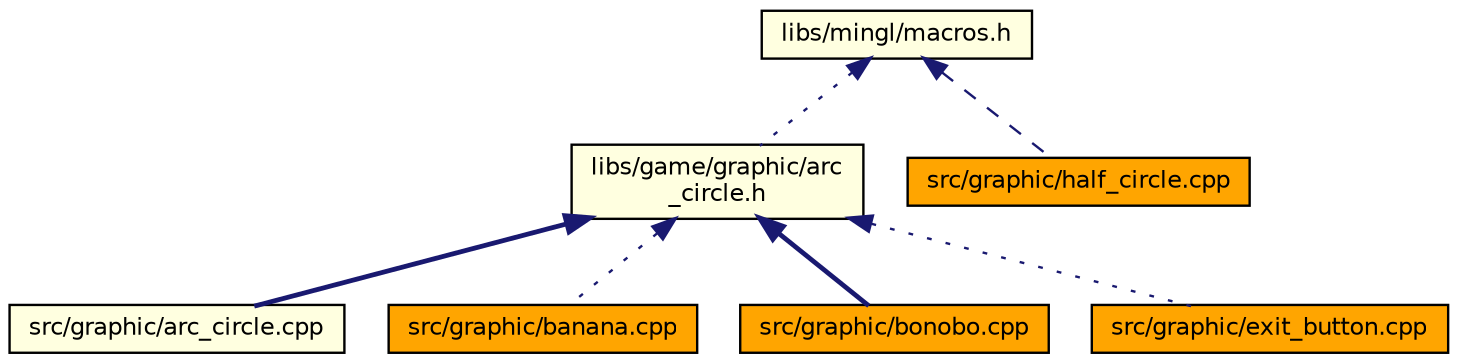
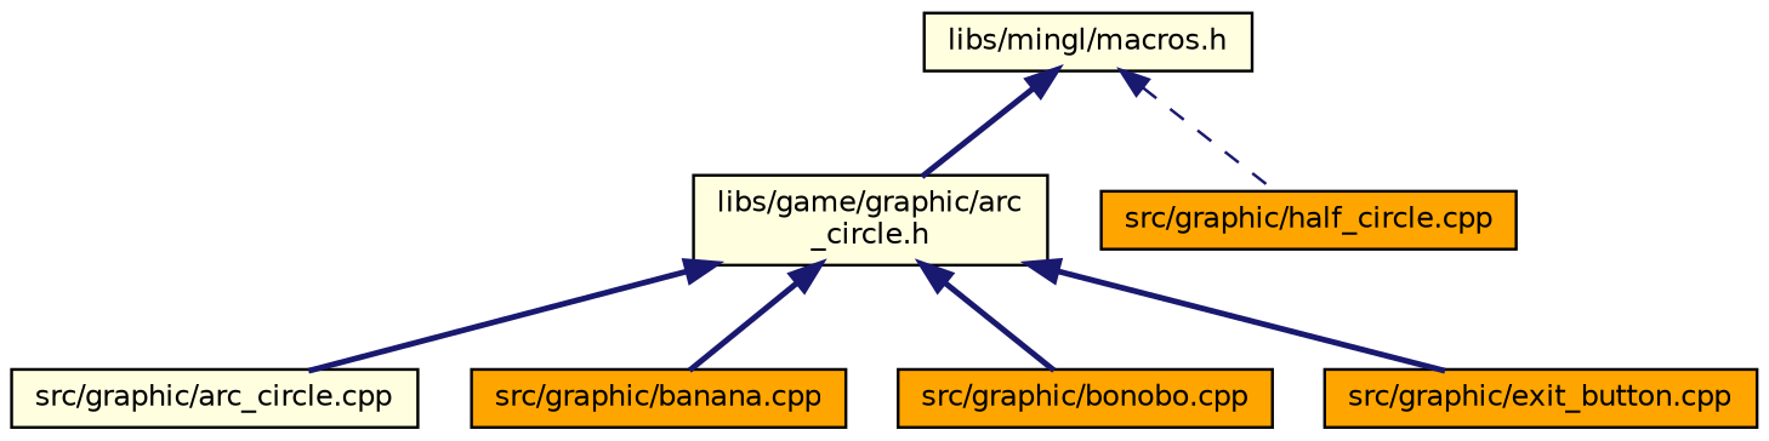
  digraph {
    node [color=black fillcolor=orange fontname=Helvetica fontsize=10 shape=record style=filled]
    edge [color=midnightblue dir=back fontname=Helvetica fontsize=10 labelfontname=Helvetica labelfontsize=10 style=bold]
    n1 [fillcolor=lightyellow fontcolor=black height=0.2 label="libs/mingl/macros.h" width=0.4]
    n2 [fillcolor=lightyellow height=0.2 label="libs/game/graphic/arc\l_circle.h" width=0.4]
    n3 [height=0.2 label="src/graphic/half_circle.cpp" width=0.4]
    n4 [fillcolor=lightyellow height=0.2 label="src/graphic/arc_circle.cpp" width=0.4]
    n5 [height=0.2 label="src/graphic/banana.cpp" width=0.4]
    n6 [height=0.2 label="src/graphic/bonobo.cpp" width=0.4]
    n7 [height=0.2 label="src/graphic/exit_button.cpp" width=0.4]
-   n1 -> n2 [style=dotted]
+   n1 -> n2
    n1 -> n3 [style=dashed]
    n2 -> n4
-   n2 -> n5 [style=dotted]
+   n2 -> n5
    n2 -> n6
-   n2 -> n7 [style=dotted]
+   n2 -> n7
  }
